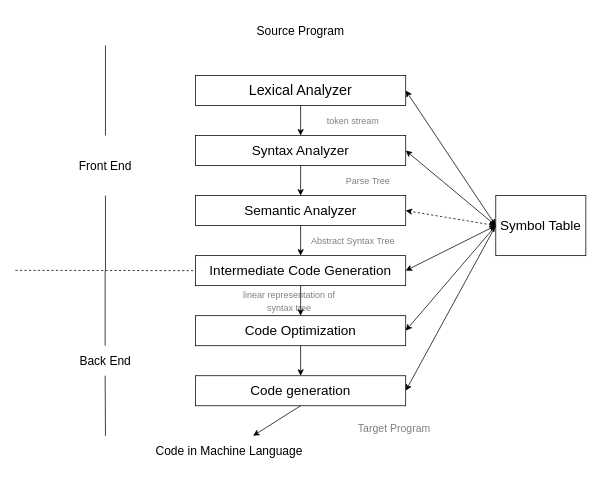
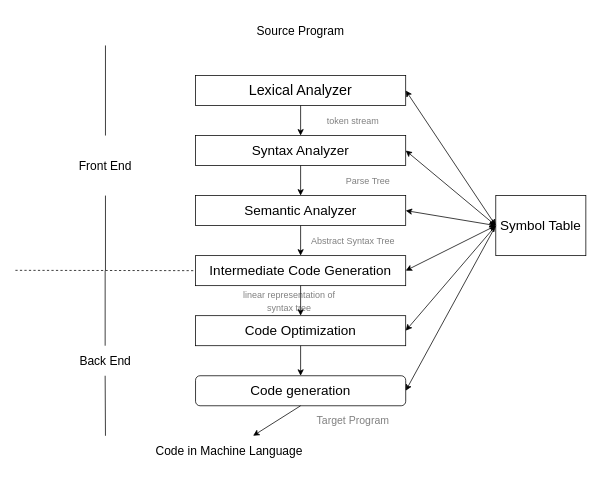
  <mxCell id="0" />
  <mxCell id="1" parent="0" />
  <mxCell id="2" value="Lexical Analyzer" style="rounded=0;whiteSpace=wrap;html=1;fontSize=19;" parent="1" vertex="1"><mxGeometry x="260" y="100" width="280" height="40" as="geometry" /></mxCell>
  <mxCell id="3" value="Source Program" style="text;html=1;strokeColor=none;fillColor=none;align=center;verticalAlign=middle;whiteSpace=wrap;rounded=0;fontSize=16;" parent="1" vertex="1"><mxGeometry x="260" y="20" width="280" height="40" as="geometry" /></mxCell>
  <mxCell id="4" value="Syntax Analyzer" style="rounded=0;whiteSpace=wrap;html=1;fontSize=18;" vertex="1" parent="1"><mxGeometry x="260" y="180" width="280" height="40" as="geometry" /></mxCell>
  <mxCell id="5" value="&lt;font style=&quot;font-size: 12px&quot; color=&quot;#808080&quot;&gt;token stream&lt;/font&gt;" style="text;html=1;strokeColor=none;fillColor=none;align=center;verticalAlign=middle;whiteSpace=wrap;rounded=0;fontSize=14;fontColor=#000000;" vertex="1" parent="1"><mxGeometry x="400" y="150" width="140" height="20" as="geometry" /></mxCell>
  <mxCell id="6" value="" style="endArrow=classic;html=1;fontSize=14;fontColor=#000000;exitX=0.5;exitY=1;exitDx=0;exitDy=0;" edge="1" parent="1" source="2"><mxGeometry width="50" height="50" relative="1" as="geometry"><mxPoint x="400" y="260" as="sourcePoint" /><mxPoint x="400" y="180" as="targetPoint" /></mxGeometry></mxCell>
  <mxCell id="7" value="Semantic Analyzer" style="rounded=0;whiteSpace=wrap;html=1;fontSize=18;" vertex="1" parent="1"><mxGeometry x="260" y="260" width="280" height="40" as="geometry" /></mxCell>
  <mxCell id="8" value="&lt;font style=&quot;font-size: 12px&quot; color=&quot;#808080&quot;&gt;Parse Tree&lt;/font&gt;" style="text;html=1;strokeColor=none;fillColor=none;align=center;verticalAlign=middle;whiteSpace=wrap;rounded=0;fontSize=14;fontColor=#000000;" vertex="1" parent="1"><mxGeometry x="420" y="230" width="140" height="20" as="geometry" /></mxCell>
  <mxCell id="9" value="" style="endArrow=classic;html=1;fontSize=14;fontColor=#000000;exitX=0.5;exitY=1;exitDx=0;exitDy=0;entryX=0.5;entryY=0;entryDx=0;entryDy=0;" edge="1" parent="1" source="4" target="7"><mxGeometry width="50" height="50" relative="1" as="geometry"><mxPoint x="400" y="260" as="sourcePoint" /><mxPoint x="450" y="210" as="targetPoint" /></mxGeometry></mxCell>
  <mxCell id="10" value="&lt;font style=&quot;font-size: 12px&quot; color=&quot;#808080&quot;&gt;Abstract Syntax Tree&lt;/font&gt;" style="text;html=1;strokeColor=none;fillColor=none;align=center;verticalAlign=middle;whiteSpace=wrap;rounded=0;fontSize=14;fontColor=#000000;" vertex="1" parent="1"><mxGeometry x="400" y="310" width="140" height="20" as="geometry" /></mxCell>
  <mxCell id="11" value="Intermediate Code Generation" style="rounded=0;whiteSpace=wrap;html=1;fontSize=18;" vertex="1" parent="1"><mxGeometry x="260" y="340" width="280" height="40" as="geometry" /></mxCell>
  <mxCell id="12" value="" style="endArrow=classic;html=1;fontSize=14;fontColor=#000000;exitX=0.5;exitY=1;exitDx=0;exitDy=0;" edge="1" parent="1" source="7" target="11"><mxGeometry width="50" height="50" relative="1" as="geometry"><mxPoint x="400" y="260" as="sourcePoint" /><mxPoint x="450" y="210" as="targetPoint" /></mxGeometry></mxCell>
  <mxCell id="13" value="&lt;font style=&quot;font-size: 12px&quot; color=&quot;#808080&quot;&gt;linear representation of syntax tree&lt;/font&gt;" style="text;html=1;strokeColor=none;fillColor=none;align=center;verticalAlign=middle;whiteSpace=wrap;rounded=0;fontSize=14;fontColor=#000000;" vertex="1" parent="1"><mxGeometry x="315" y="390" width="140" height="20" as="geometry" /></mxCell>
  <mxCell id="14" value="Code Optimization" style="rounded=0;whiteSpace=wrap;html=1;fontSize=18;" vertex="1" parent="1"><mxGeometry x="260" y="420" width="280" height="40" as="geometry" /></mxCell>
  <mxCell id="15" value="" style="endArrow=classic;html=1;fontSize=14;fontColor=#000000;exitX=0.5;exitY=1;exitDx=0;exitDy=0;entryX=0.5;entryY=0;entryDx=0;entryDy=0;" edge="1" parent="1" source="11" target="14"><mxGeometry width="50" height="50" relative="1" as="geometry"><mxPoint x="400" y="340" as="sourcePoint" /><mxPoint x="450" y="290" as="targetPoint" /></mxGeometry></mxCell>
- <mxCell id="16" value="Code generation" style="rounded=0;whiteSpace=wrap;html=1;fontSize=18;" vertex="1" parent="1"><mxGeometry x="260" y="500" width="280" height="40" as="geometry" /></mxCell>
+ <mxCell id="16" value="Code generation" style="whiteSpace=wrap;html=1;fontSize=18;rounded=1;" vertex="1" parent="1"><mxGeometry x="260" y="500" width="280" height="40" as="geometry" /></mxCell>
  <mxCell id="17" value="" style="endArrow=classic;html=1;fontSize=14;fontColor=#000000;exitX=0.5;exitY=1;exitDx=0;exitDy=0;entryX=0.5;entryY=0;entryDx=0;entryDy=0;" edge="1" parent="1" source="14" target="16"><mxGeometry width="50" height="50" relative="1" as="geometry"><mxPoint x="400" y="350" as="sourcePoint" /><mxPoint x="450" y="300" as="targetPoint" /></mxGeometry></mxCell>
  <mxCell id="18" value="Code in Machine Language" style="text;html=1;strokeColor=none;fillColor=none;align=center;verticalAlign=middle;whiteSpace=wrap;rounded=0;fontSize=16;" vertex="1" parent="1"><mxGeometry x="165" y="580" width="280" height="40" as="geometry" /></mxCell>
  <mxCell id="19" value="" style="endArrow=classic;html=1;fontSize=14;fontColor=#000000;exitX=0.5;exitY=1;exitDx=0;exitDy=0;" edge="1" parent="1" source="16" target="18"><mxGeometry width="50" height="50" relative="1" as="geometry"><mxPoint x="400" y="420" as="sourcePoint" /><mxPoint x="450" y="370" as="targetPoint" /></mxGeometry></mxCell>
- <mxCell id="20" value="&lt;font color=&quot;#808080&quot;&gt;Target Program&lt;/font&gt;" style="text;html=1;strokeColor=none;fillColor=none;align=center;verticalAlign=middle;whiteSpace=wrap;rounded=0;fontSize=14;fontColor=#000000;" vertex="1" parent="1"><mxGeometry x="455" y="560" width="140" height="20" as="geometry" /></mxCell>
+ <mxCell id="20" value="&lt;font color=&quot;#808080&quot;&gt;Target Program&lt;/font&gt;" style="text;html=1;strokeColor=none;fillColor=none;align=center;verticalAlign=middle;whiteSpace=wrap;rounded=0;fontSize=14;fontColor=#000000;" vertex="1" parent="1"><mxGeometry x="400" y="550" width="140" height="20" as="geometry" /></mxCell>
  <mxCell id="21" value="" style="endArrow=none;html=1;fontSize=14;fontColor=#000000;" edge="1" parent="1"><mxGeometry width="50" height="50" relative="1" as="geometry"><mxPoint x="140" y="60" as="sourcePoint" /><mxPoint x="140" y="180" as="targetPoint" /></mxGeometry></mxCell>
  <mxCell id="22" value="" style="endArrow=none;html=1;fontSize=14;fontColor=#000000;" edge="1" parent="1"><mxGeometry width="50" height="50" relative="1" as="geometry"><mxPoint x="140" y="360" as="sourcePoint" /><mxPoint x="140" y="260" as="targetPoint" /></mxGeometry></mxCell>
  <mxCell id="23" value="Front End" style="text;html=1;strokeColor=none;fillColor=none;align=center;verticalAlign=middle;whiteSpace=wrap;rounded=0;fontSize=16;" vertex="1" parent="1"><mxGeometry x="60" y="200" width="160" height="40" as="geometry" /></mxCell>
  <mxCell id="24" value="" style="endArrow=none;dashed=1;html=1;fontSize=14;fontColor=#000000;entryX=0;entryY=0.5;entryDx=0;entryDy=0;" edge="1" parent="1" target="11"><mxGeometry width="50" height="50" relative="1" as="geometry"><mxPoint y="359.58" as="sourcePoint" x="20" /><mxPoint x="250" y="359.58" as="targetPoint" /></mxGeometry></mxCell>
  <mxCell id="25" value="" style="endArrow=none;html=1;fontSize=14;fontColor=#000000;" edge="1" parent="1"><mxGeometry width="50" height="50" relative="1" as="geometry"><mxPoint x="139.58" y="460" as="sourcePoint" /><mxPoint x="139.58" y="360" as="targetPoint" /></mxGeometry></mxCell>
  <mxCell id="26" value="Back End" style="text;html=1;strokeColor=none;fillColor=none;align=center;verticalAlign=middle;whiteSpace=wrap;rounded=0;fontSize=16;" vertex="1" parent="1"><mxGeometry x="60" y="460" width="160" height="40" as="geometry" /></mxCell>
  <mxCell id="27" value="" style="endArrow=none;html=1;fontSize=14;fontColor=#000000;" edge="1" parent="1"><mxGeometry width="50" height="50" relative="1" as="geometry"><mxPoint x="140" y="580" as="sourcePoint" /><mxPoint x="139.58" y="500" as="targetPoint" /></mxGeometry></mxCell>
  <mxCell id="28" value="&lt;font style=&quot;font-size: 18px&quot;&gt;Symbol Table&lt;/font&gt;" style="rounded=0;whiteSpace=wrap;html=1;fontSize=14;fontColor=#000000;" vertex="1" parent="1"><mxGeometry x="660" y="260" width="120" height="80" as="geometry" /></mxCell>
  <mxCell id="29" value="" style="endArrow=classic;startArrow=classic;html=1;fontSize=14;fontColor=#000000;exitX=1;exitY=0.5;exitDx=0;exitDy=0;" edge="1" parent="1" source="2"><mxGeometry width="50" height="50" relative="1" as="geometry"><mxPoint x="400" y="340" as="sourcePoint" /><mxPoint x="660" y="300" as="targetPoint" /></mxGeometry></mxCell>
  <mxCell id="30" value="" style="endArrow=classic;startArrow=classic;html=1;fontSize=14;fontColor=#000000;entryX=1;entryY=0.5;entryDx=0;entryDy=0;" edge="1" parent="1" target="4"><mxGeometry width="50" height="50" relative="1" as="geometry"><mxPoint x="660" y="300" as="sourcePoint" /><mxPoint x="450" y="290" as="targetPoint" /></mxGeometry></mxCell>
- <mxCell id="31" value="" style="endArrow=classic;startArrow=classic;html=1;fontSize=14;fontColor=#000000;entryX=1;entryY=0.5;entryDx=0;entryDy=0;exitX=0;exitY=0.5;exitDx=0;exitDy=0;dashed=1;" edge="1" parent="1" source="28" target="7"><mxGeometry width="50" height="50" relative="1" as="geometry"><mxPoint x="400" y="340" as="sourcePoint" /><mxPoint x="450" y="290" as="targetPoint" /></mxGeometry></mxCell>
+ <mxCell id="31" value="" style="endArrow=classic;startArrow=classic;html=1;fontSize=14;fontColor=#000000;entryX=1;entryY=0.5;entryDx=0;entryDy=0;exitX=0;exitY=0.5;exitDx=0;exitDy=0;" edge="1" parent="1" source="28" target="7"><mxGeometry width="50" height="50" relative="1" as="geometry"><mxPoint x="400" y="340" as="sourcePoint" /><mxPoint x="450" y="290" as="targetPoint" /></mxGeometry></mxCell>
  <mxCell id="32" value="" style="endArrow=classic;startArrow=classic;html=1;fontSize=14;fontColor=#000000;entryX=1;entryY=0.5;entryDx=0;entryDy=0;" edge="1" parent="1" target="11"><mxGeometry width="50" height="50" relative="1" as="geometry"><mxPoint x="660" y="300" as="sourcePoint" /><mxPoint x="450" y="290" as="targetPoint" /></mxGeometry></mxCell>
  <mxCell id="33" value="" style="endArrow=classic;startArrow=classic;html=1;fontSize=14;fontColor=#000000;entryX=1;entryY=0.5;entryDx=0;entryDy=0;" edge="1" parent="1" target="14"><mxGeometry width="50" height="50" relative="1" as="geometry"><mxPoint x="660" y="300" as="sourcePoint" /><mxPoint x="450" y="290" as="targetPoint" /></mxGeometry></mxCell>
  <mxCell id="34" value="" style="endArrow=none;startArrow=classic;html=1;fontSize=14;fontColor=#000000;entryX=0;entryY=0.5;entryDx=0;entryDy=0;exitX=1;exitY=0.5;exitDx=0;exitDy=0;" edge="1" parent="1" source="16" target="28"><mxGeometry width="50" height="50" relative="1" as="geometry"><mxPoint x="400" y="340" as="sourcePoint" /><mxPoint x="450" y="290" as="targetPoint" /></mxGeometry></mxCell>
